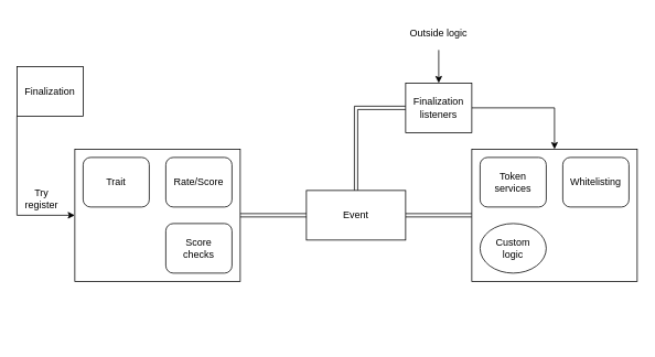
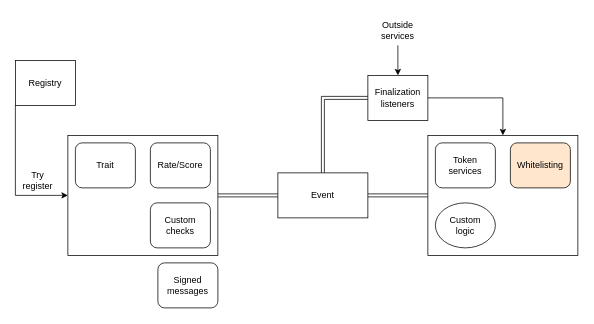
  <mxCell id="0" />
  <mxCell id="1" parent="0" />
  <mxCell id="2" style="edgeStyle=orthogonalEdgeStyle;rounded=0;orthogonalLoop=1;jettySize=auto;html=1;exitX=1;exitY=0.5;exitDx=0;exitDy=0;entryX=0;entryY=0.5;entryDx=0;entryDy=0;shape=link;" edge="1" parent="1" source="4" target="9"><mxGeometry relative="1" as="geometry" /></mxCell>
  <mxCell id="3" style="edgeStyle=orthogonalEdgeStyle;rounded=0;orthogonalLoop=1;jettySize=auto;html=1;exitX=0.5;exitY=0;exitDx=0;exitDy=0;entryX=0;entryY=0.5;entryDx=0;entryDy=0;shape=link;" edge="1" parent="1" source="4" target="16"><mxGeometry relative="1" as="geometry" /></mxCell>
  <mxCell id="4" value="Event" style="rounded=0;whiteSpace=wrap;html=1;" vertex="1" parent="1"><mxGeometry x="370" y="230" width="120" height="60" as="geometry" /></mxCell>
  <mxCell id="5" style="edgeStyle=orthogonalEdgeStyle;rounded=0;orthogonalLoop=1;jettySize=auto;html=1;exitX=1;exitY=0.5;exitDx=0;exitDy=0;entryX=0;entryY=0.5;entryDx=0;entryDy=0;shape=link;" edge="1" parent="1" source="6" target="4"><mxGeometry relative="1" as="geometry" /></mxCell>
  <mxCell id="6" value="" style="rounded=0;whiteSpace=wrap;html=1;" vertex="1" parent="1"><mxGeometry x="90" y="180" width="200" height="160" as="geometry" /></mxCell>
  <mxCell id="7" value="Trait" style="rounded=1;whiteSpace=wrap;html=1;" vertex="1" parent="1"><mxGeometry x="100" y="190" width="80" height="60" as="geometry" /></mxCell>
  <mxCell id="8" value="Rate/Score" style="rounded=1;whiteSpace=wrap;html=1;" vertex="1" parent="1"><mxGeometry x="200" y="190" width="80" height="60" as="geometry" /></mxCell>
  <mxCell id="9" value="" style="rounded=0;whiteSpace=wrap;html=1;" vertex="1" parent="1"><mxGeometry x="570" y="180" width="200" height="160" as="geometry" /></mxCell>
- <mxCell id="10" value="Score&lt;br&gt;checks" style="rounded=1;whiteSpace=wrap;html=1;" vertex="1" parent="1"><mxGeometry x="200" y="270" width="80" height="60" as="geometry" /></mxCell>
+ <mxCell id="10" value="Custom&lt;br&gt;checks" style="rounded=1;whiteSpace=wrap;html=1;" vertex="1" parent="1"><mxGeometry x="200" y="270" width="80" height="60" as="geometry" /></mxCell>
  <mxCell id="11" value="Token &lt;br&gt;services" style="rounded=1;whiteSpace=wrap;html=1;" vertex="1" parent="1"><mxGeometry x="580" y="190" width="80" height="60" as="geometry" /></mxCell>
- <mxCell id="12" value="Whitelisting" style="rounded=1;whiteSpace=wrap;html=1;" vertex="1" parent="1"><mxGeometry x="680" y="190" width="80" height="60" as="geometry" /></mxCell>
+ <mxCell id="12" value="Whitelisting" style="rounded=1;whiteSpace=wrap;html=1;fillColor=#ffe6cc;" vertex="1" parent="1"><mxGeometry x="680" y="190" width="80" height="60" as="geometry" /></mxCell>
  <mxCell id="13" value="Custom&lt;br&gt;logic" style="ellipse;whiteSpace=wrap;html=1;" vertex="1" parent="1"><mxGeometry x="580" y="270" width="80" height="60" as="geometry" /></mxCell>
  <mxCell id="14" value="" style="endArrow=classic;html=1;rounded=0;entryX=0;entryY=0.5;entryDx=0;entryDy=0;" edge="1" parent="1" target="6"><mxGeometry width="50" height="50" relative="1" as="geometry"><mxPoint x="20" y="260" as="sourcePoint" /><mxPoint x="80" y="210" as="targetPoint" /></mxGeometry></mxCell>
  <mxCell id="15" style="edgeStyle=orthogonalEdgeStyle;rounded=0;orthogonalLoop=1;jettySize=auto;html=1;exitX=1;exitY=0.5;exitDx=0;exitDy=0;entryX=0.5;entryY=0;entryDx=0;entryDy=0;" edge="1" parent="1" source="16" target="9"><mxGeometry relative="1" as="geometry" /></mxCell>
  <mxCell id="16" value="Finalization &lt;br&gt;listeners" style="rounded=0;whiteSpace=wrap;html=1;" vertex="1" parent="1"><mxGeometry x="490" y="100" width="80" height="60" as="geometry" /></mxCell>
  <mxCell id="17" value="" style="endArrow=classic;html=1;rounded=0;entryX=0.5;entryY=0;entryDx=0;entryDy=0;" edge="1" parent="1" target="16"><mxGeometry width="50" height="50" relative="1" as="geometry"><mxPoint x="530" y="60" as="sourcePoint" /><mxPoint x="530" y="80" as="targetPoint" /></mxGeometry></mxCell>
- <mxCell id="18" value="Outside logic" style="text;html=1;strokeColor=none;fillColor=none;align=center;verticalAlign=middle;whiteSpace=wrap;rounded=0;" vertex="1" parent="1"><mxGeometry x="490" width="80" height="40" as="geometry" y="20" /></mxCell>
+ <mxCell id="18" value="Outside services" style="text;html=1;strokeColor=none;fillColor=none;align=center;verticalAlign=middle;whiteSpace=wrap;rounded=0;" vertex="1" parent="1"><mxGeometry x="490" width="80" height="40" as="geometry" y="20" /></mxCell>
+ <mxCell id="19" value="Signed messages" style="rounded=1;whiteSpace=wrap;html=1;" vertex="1" parent="1"><mxGeometry x="210" y="350" width="80" height="60" as="geometry" /></mxCell>
  <mxCell id="20" value="Try register" style="text;html=1;strokeColor=none;fillColor=none;align=center;verticalAlign=middle;whiteSpace=wrap;rounded=0;" vertex="1" parent="1"><mxGeometry x="20" y="220" width="60" height="40" as="geometry" /></mxCell>
- <mxCell id="21" value="Finalization" style="rounded=0;whiteSpace=wrap;html=1;" vertex="1" parent="1"><mxGeometry x="20" y="80" width="80" height="60" as="geometry" /></mxCell>
+ <mxCell id="21" value="Registry" style="rounded=0;whiteSpace=wrap;html=1;" vertex="1" parent="1"><mxGeometry x="20" y="80" width="80" height="60" as="geometry" /></mxCell>
  <mxCell id="22" value="" style="endArrow=none;html=1;rounded=0;entryX=0;entryY=1;entryDx=0;entryDy=0;" edge="1" parent="1" target="21"><mxGeometry width="50" height="50" relative="1" as="geometry"><mxPoint x="20" y="260" as="sourcePoint" /><mxPoint x="50" y="140" as="targetPoint" /></mxGeometry></mxCell>
